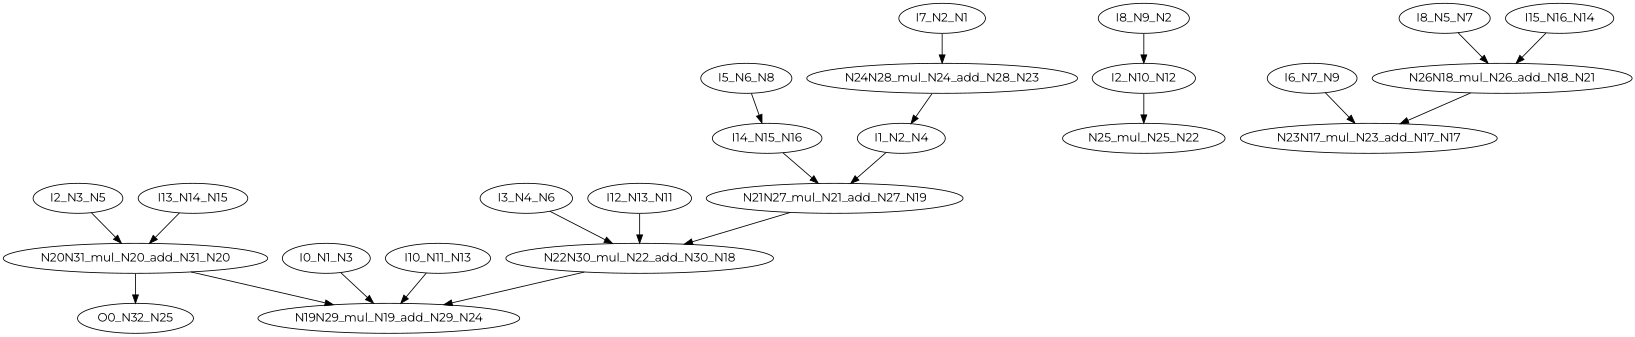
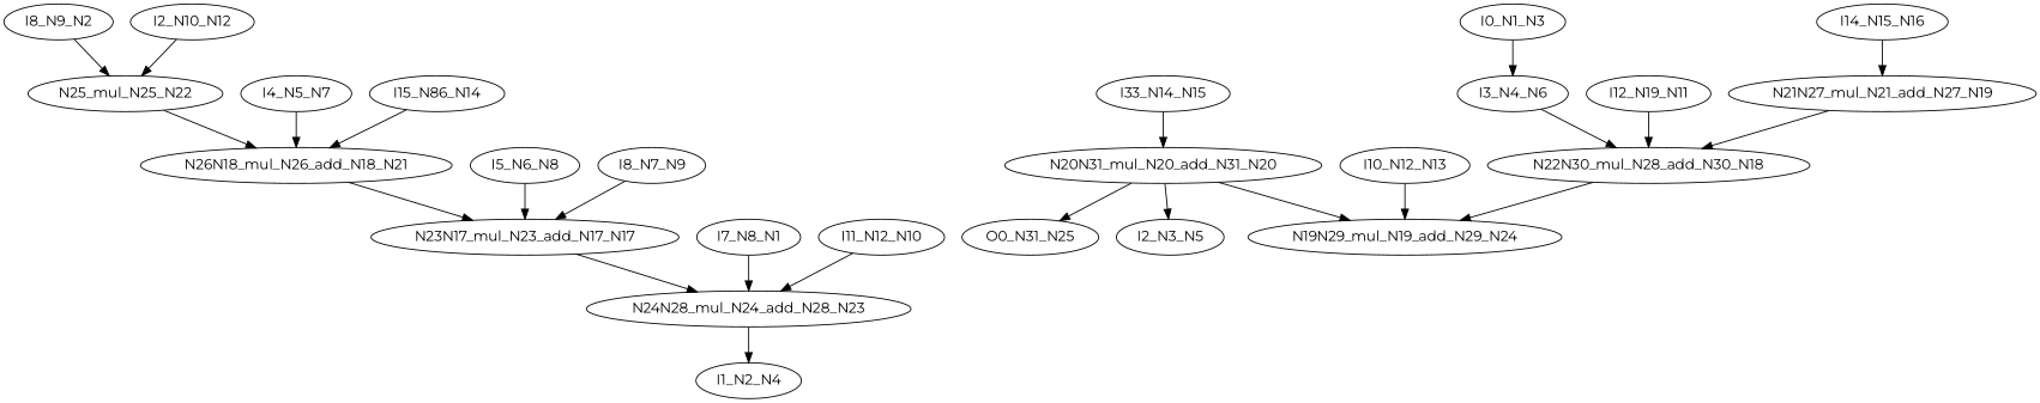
  digraph {
    fontname=Montserrat
    node [color=black fontname=Montserrat ntype=invar]
    edge [fontname=Montserrat]
    n1 [label=N24N28_mul_N24_add_N28_N23 ntype=operation]
    n2 [label=I1_N2_N4]
    n3 [label=N21N27_mul_N21_add_N27_N19 ntype=operation]
-   n4 [label=N22N30_mul_N22_add_N30_N18 ntype=operation]
+   n4 [label=N22N30_mul_N28_add_N30_N18 ntype=operation]
    n5 [label=N25_mul_N25_N22 ntype=operation]
    n6 [label=N26N18_mul_N26_add_N18_N21 ntype=operation]
    n7 [label=N23N17_mul_N23_add_N17_N17 ntype=operation]
    n8 [label=N20N31_mul_N20_add_N31_N20 ntype=operation]
-   n9 [label=O0_N32_N25 ntype=outvar]
+   n9 [label=O0_N31_N25 ntype=outvar]
    n10 [label=N19N29_mul_N19_add_N29_N24 ntype=operation]
    n11 [label=I5_N6_N8]
-   n12 [label=I6_N7_N9]
-   n13 [label=I7_N2_N1]
+   n12 [label=I8_N7_N9]
+   n13 [label=I7_N8_N1]
    n14 [label=I8_N9_N2]
    n15 [label=I0_N1_N3]
    n16 [label=I2_N3_N5]
    n17 [label=I3_N4_N6]
-   n18 [label=I8_N5_N7]
+   n18 [label=I4_N5_N7]
    n19 [label=I2_N10_N12]
-   n20 [label=I10_N11_N13]
-   n22 [label=I12_N13_N11]
+   n20 [label=I10_N12_N13]
+   n21 [label=I11_N12_N10]
+   n22 [label=I12_N19_N11]
    n23 [label=I14_N15_N16]
-   n24 [label=I15_N16_N14]
-   n25 [label=I13_N14_N15]
+   n24 [label=I15_N86_N14]
+   n25 [label=I33_N14_N15]
    n1 -> n2
-   n2 -> n3
    n3 -> n4
    n4 -> n10
+   n5 -> n6
    n6 -> n7
+   n7 -> n1
    n8 -> n9
    n8 -> n10
-   n11 -> n23
+   n11 -> n7
    n12 -> n7
    n13 -> n1
-   n14 -> n19
-   n15 -> n10
-   n16 -> n8
+   n14 -> n5
+   n15 -> n17
+   n8 -> n16
    n17 -> n4
    n18 -> n6
    n19 -> n5
    n20 -> n10
+   n21 -> n1
    n22 -> n4
    n23 -> n3
    n24 -> n6
    n25 -> n8
  }
